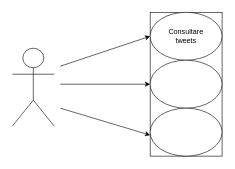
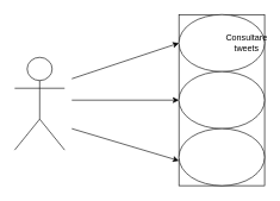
  <mxCell id="0" />
  <mxCell id="1" parent="0" />
  <mxCell id="2" value="" style="shape=umlActor;verticalLabelPosition=bottom;labelBackgroundColor=#ffffff;verticalAlign=top;html=1;outlineConnect=0;" vertex="1" parent="1"><mxGeometry x="20" y="80" width="70" height="130" as="geometry" /></mxCell>
  <mxCell id="3" value="" style="endArrow=classic;html=1;entryX=0;entryY=0.5;entryDx=0;entryDy=0;" edge="1" parent="1" target="7"><mxGeometry width="50" height="50" relative="1" as="geometry"><mxPoint x="100" y="110" as="sourcePoint" /><mxPoint x="180" y="70" as="targetPoint" /></mxGeometry></mxCell>
  <mxCell id="4" value="" style="endArrow=classic;html=1;entryX=0;entryY=0.5;entryDx=0;entryDy=0;" edge="1" parent="1" target="8"><mxGeometry width="50" height="50" relative="1" as="geometry"><mxPoint x="100" y="140" as="sourcePoint" /><mxPoint x="220" y="140" as="targetPoint" /></mxGeometry></mxCell>
  <mxCell id="5" value="" style="endArrow=classic;html=1;entryX=0;entryY=0.854;entryDx=0;entryDy=0;entryPerimeter=0;" edge="1" parent="1" target="6"><mxGeometry width="50" height="50" relative="1" as="geometry"><mxPoint x="100" y="180" as="sourcePoint" /><mxPoint x="180" y="240" as="targetPoint" /></mxGeometry></mxCell>
  <mxCell id="6" value="" style="rounded=0;whiteSpace=wrap;html=1;" vertex="1" parent="1"><mxGeometry x="250" y="20" width="120" height="240" as="geometry" /></mxCell>
  <mxCell id="7" value="" style="ellipse;whiteSpace=wrap;html=1;" vertex="1" parent="1"><mxGeometry x="250" y="20" width="120" height="80" as="geometry" /></mxCell>
  <mxCell id="8" value="" style="ellipse;whiteSpace=wrap;html=1;" vertex="1" parent="1"><mxGeometry x="250" y="100" width="120" height="80" as="geometry" /></mxCell>
  <mxCell id="9" value="" style="ellipse;whiteSpace=wrap;html=1;" vertex="1" parent="1"><mxGeometry x="250" y="180" width="120" height="80" as="geometry" /></mxCell>
- <mxCell id="10" value="Consultare tweets" style="text;html=1;strokeColor=none;fillColor=none;align=center;verticalAlign=middle;whiteSpace=wrap;rounded=0;" vertex="1" parent="1"><mxGeometry x="290" y="50" width="40" height="20" as="geometry" /></mxCell>
+ <mxCell id="10" value="Consultare tweets" style="text;html=1;strokeColor=none;fillColor=none;align=center;verticalAlign=middle;whiteSpace=wrap;rounded=0;" vertex="1" parent="1"><mxGeometry x="325" y="50" width="40" height="20" as="geometry" /></mxCell>
